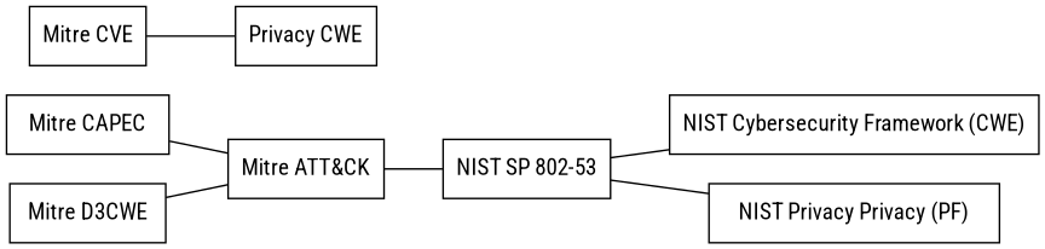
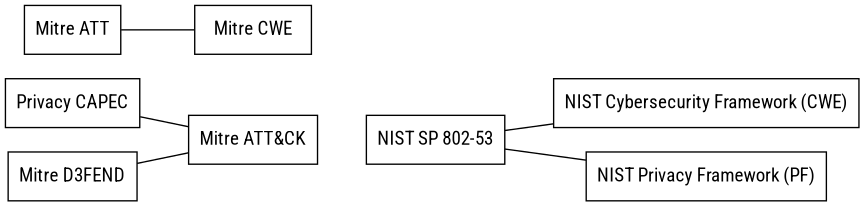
  digraph {
    fontname="Roboto Condensed"
    rankdir=LR
    node [fontname="Roboto Condensed" shape=box]
    edge [dir=none fontname="Roboto Condensed"]
    n1 [label="Mitre ATT&CK"]
    n2 [label="NIST SP 802-53"]
    n3 [label="NIST Cybersecurity Framework (CWE)"]
-   n4 [label="NIST Privacy Privacy (PF)"]
-   n5 [label="Mitre CAPEC"]
-   n6 [label="Mitre CVE"]
-   n7 [label="Privacy CWE"]
-   n8 [label="Mitre D3CWE"]
-   n1 -> n2
+   n4 [label="NIST Privacy Framework (PF)"]
+   n5 [label="Privacy CAPEC"]
+   n6 [label="Mitre ATT"]
+   n7 [label="Mitre CWE"]
+   n8 [label="Mitre D3FEND"]
    n2 -> n3
    n2 -> n4
    n5 -> n1
    n6 -> n7
    n8 -> n1
  }
